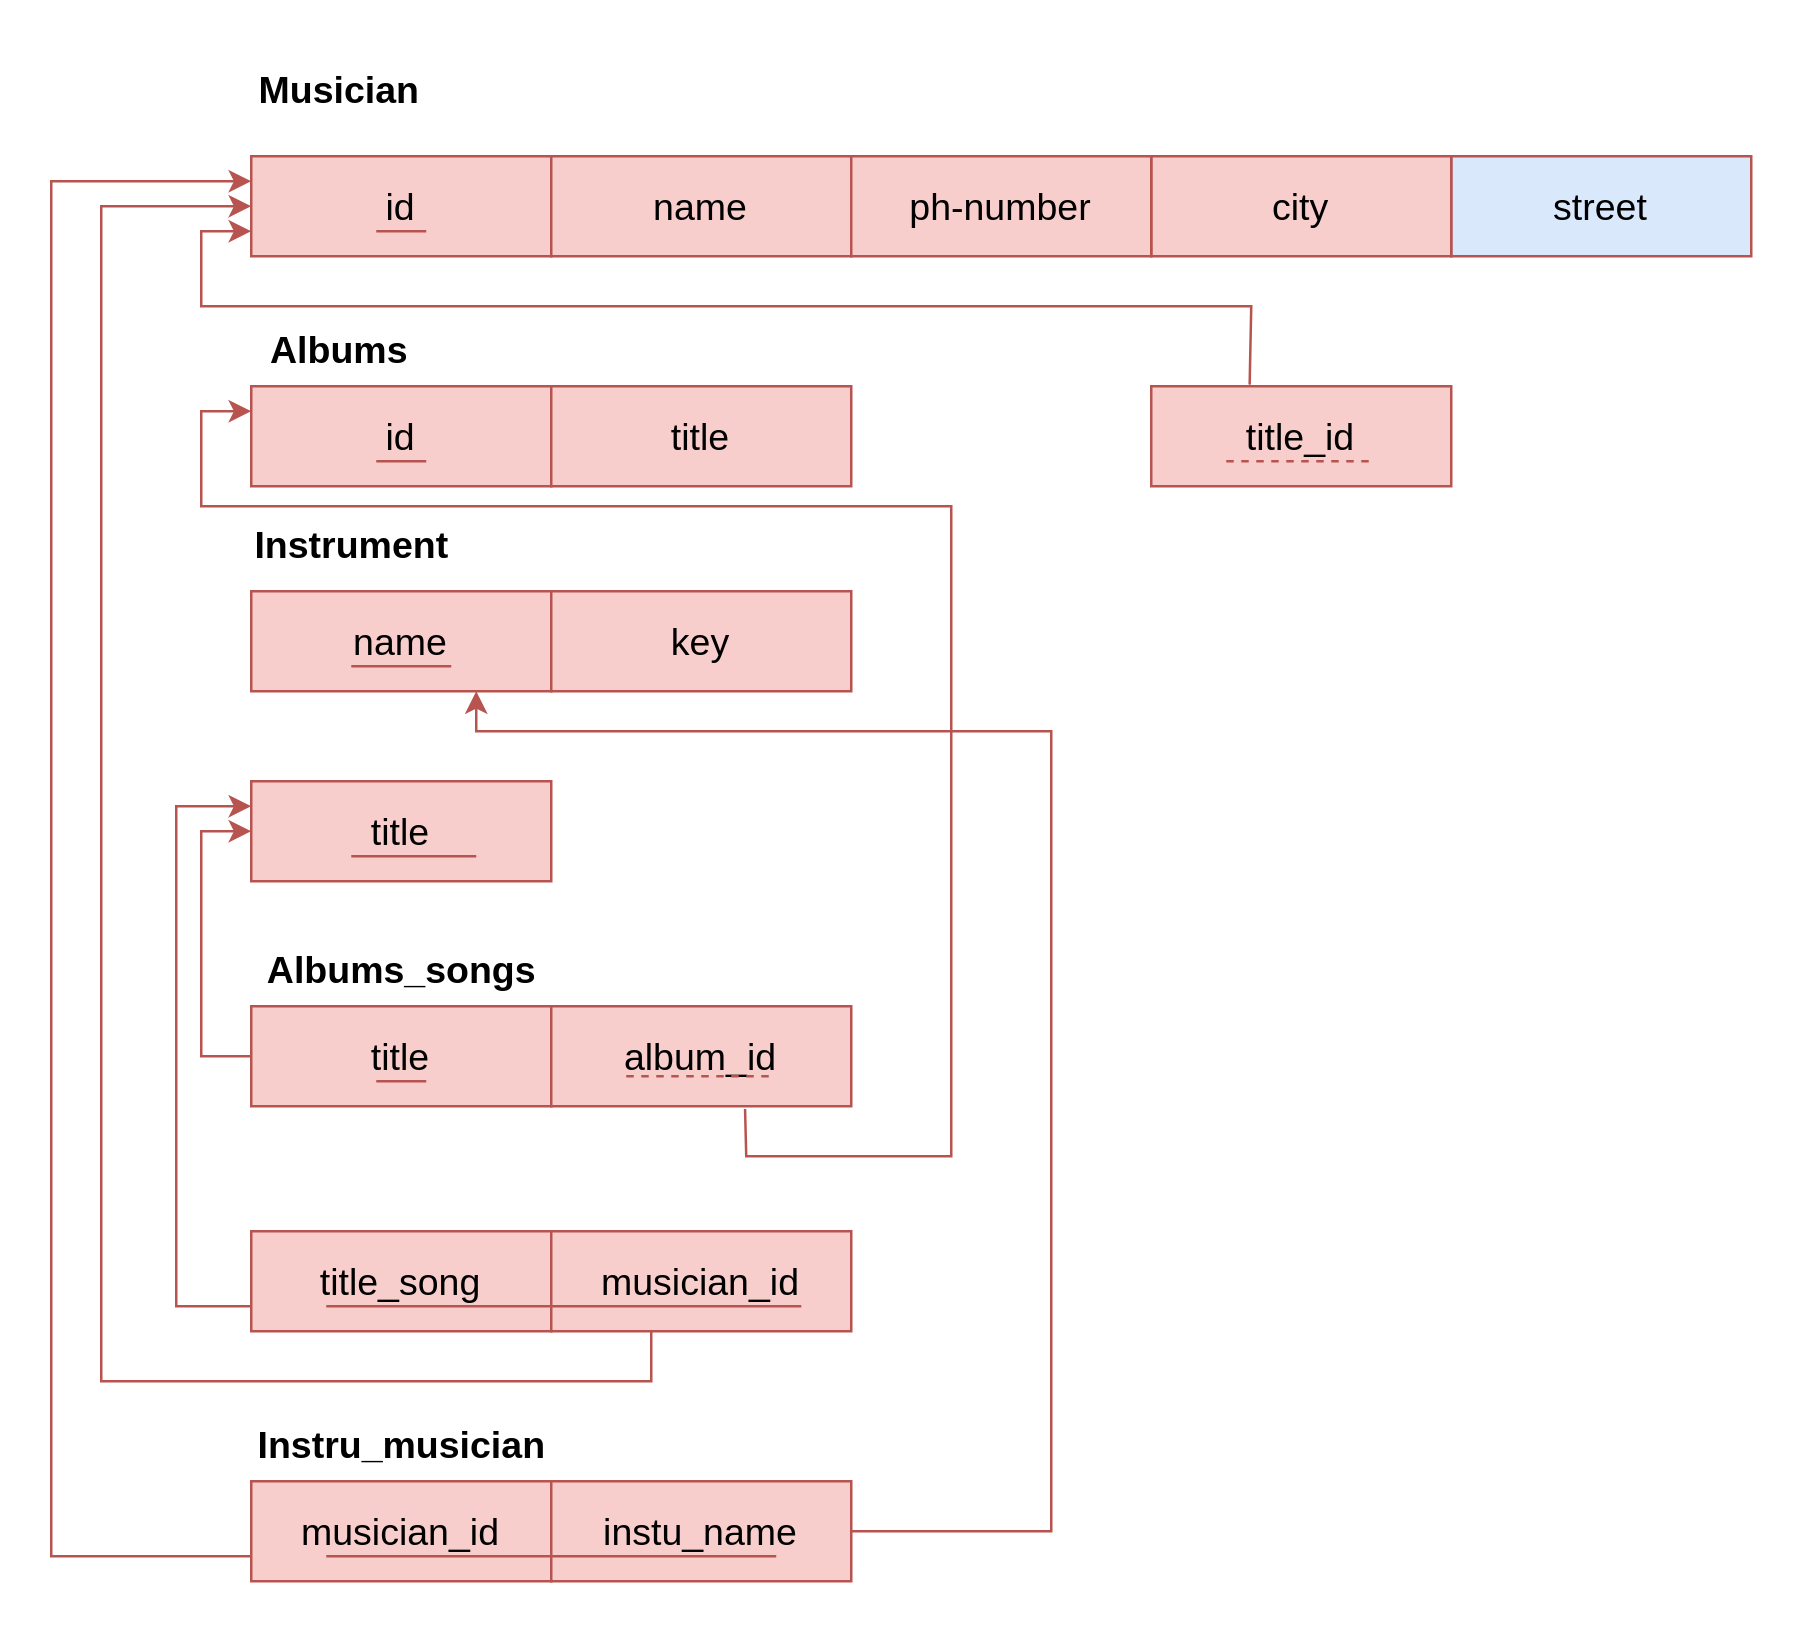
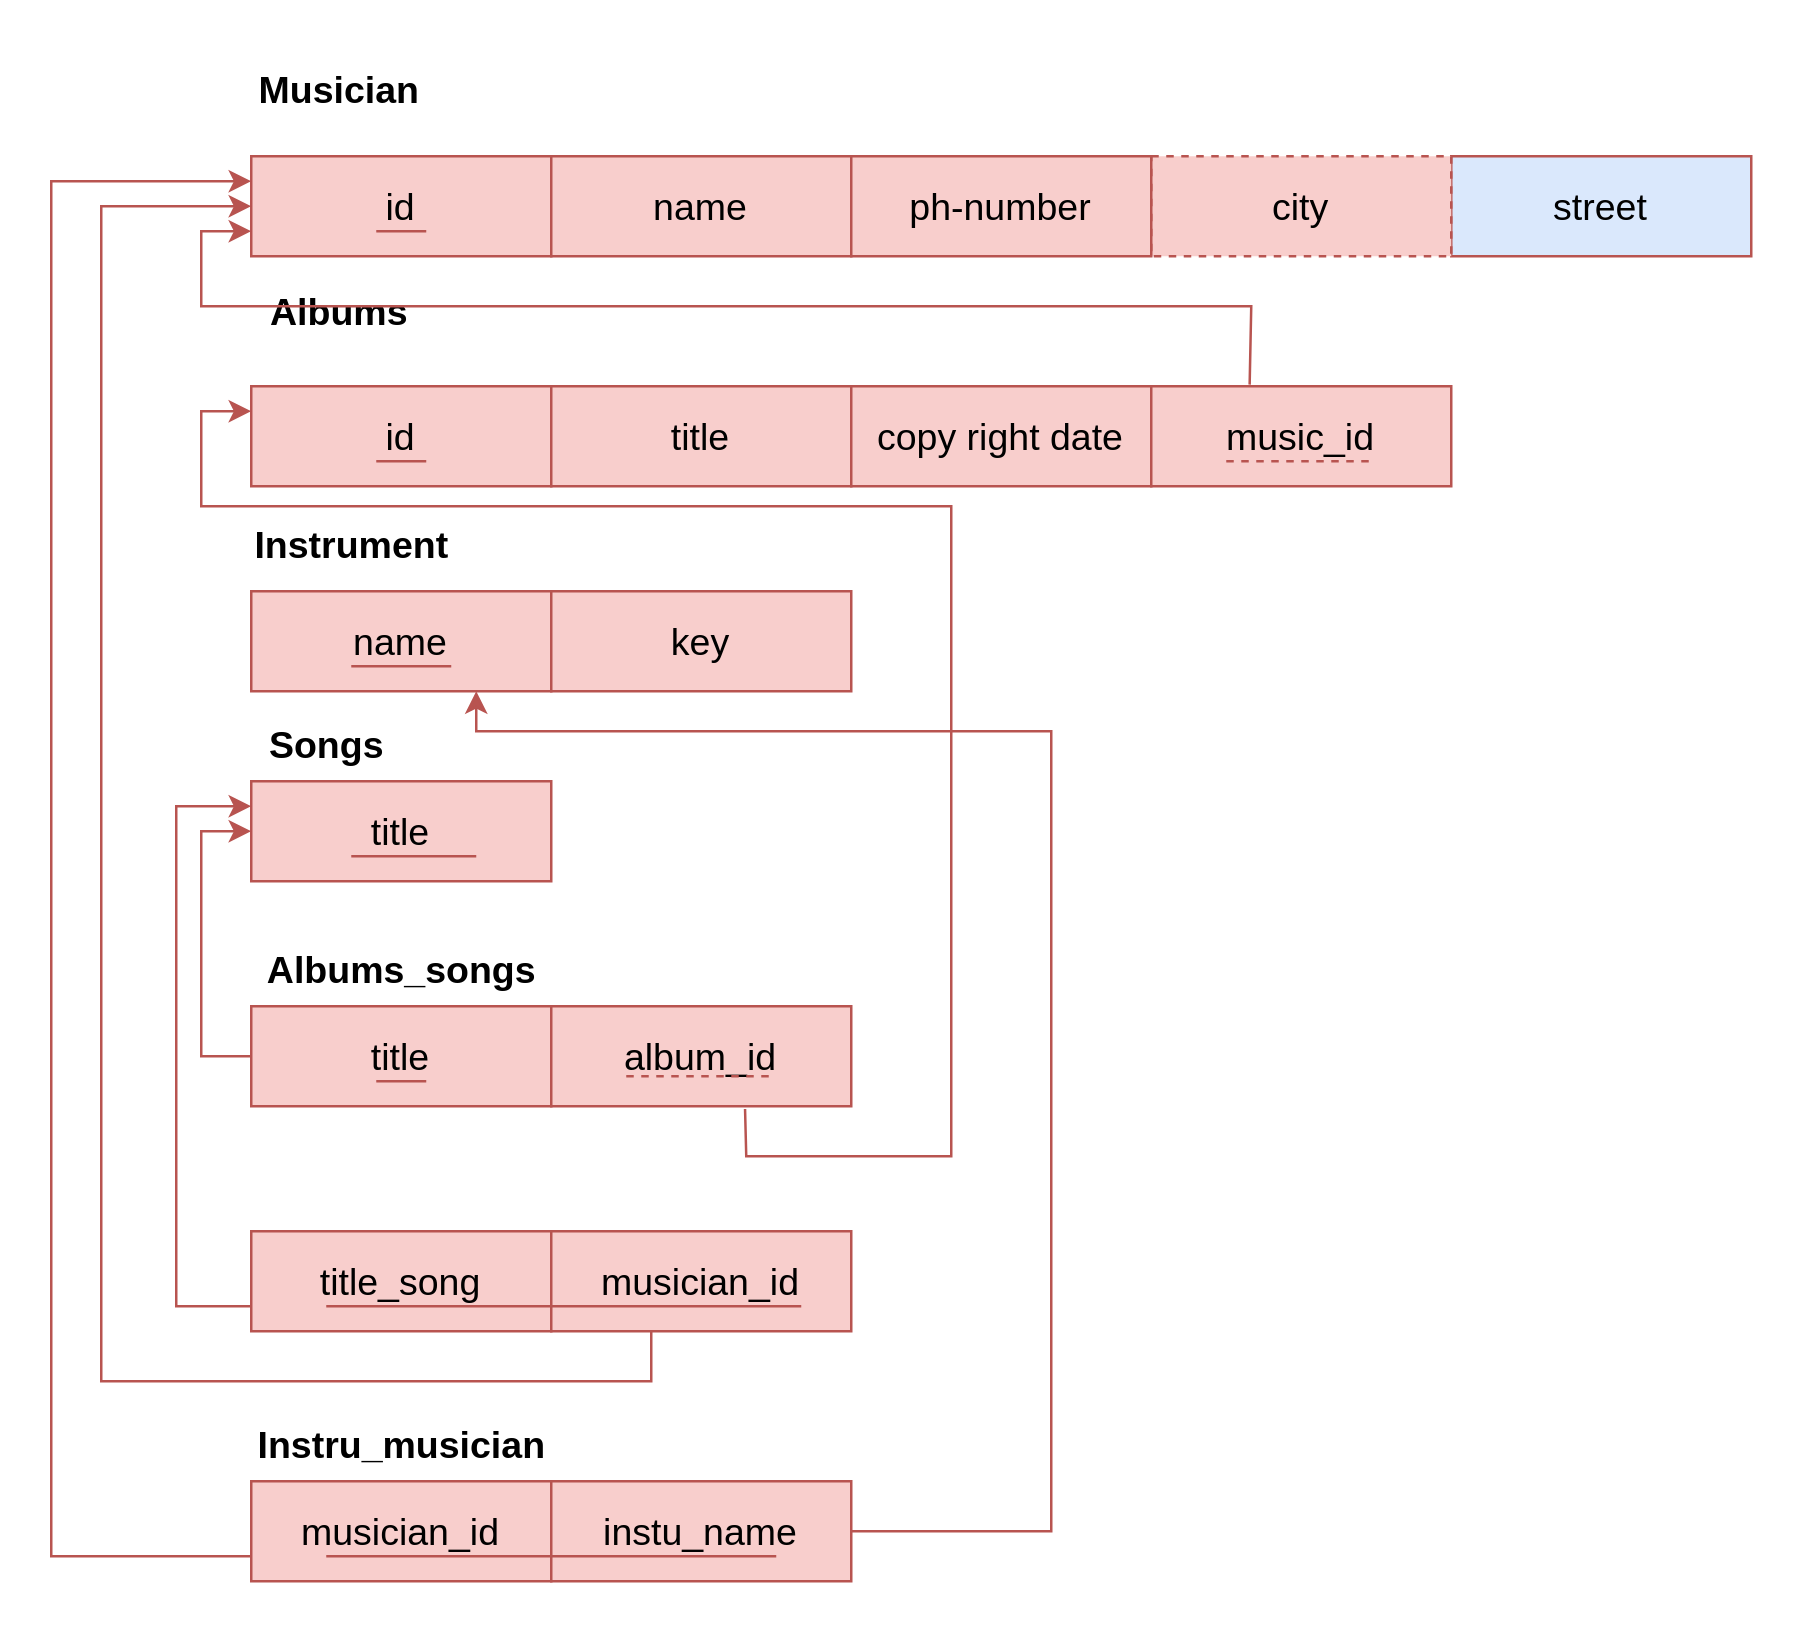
  <mxCell id="0" />
  <mxCell id="1" parent="0" />
  <mxCell id="2" value="id" style="rounded=0;whiteSpace=wrap;html=1;fontSize=15;fillColor=#f8cecc;strokeColor=#b85450;" parent="1" vertex="1"><mxGeometry x="100" y="62" width="120" height="40" as="geometry" /></mxCell>
  <mxCell id="3" value="name" style="rounded=0;whiteSpace=wrap;html=1;fontSize=15;fillColor=#f8cecc;strokeColor=#b85450;" parent="1" vertex="1"><mxGeometry x="220" y="62" width="120" height="40" as="geometry" /></mxCell>
  <mxCell id="4" value="name" style="rounded=0;whiteSpace=wrap;html=1;fontSize=15;fillColor=#f8cecc;strokeColor=#b85450;" parent="1" vertex="1"><mxGeometry x="100" y="236" width="120" height="40" as="geometry" /></mxCell>
  <mxCell id="5" value="street" style="rounded=0;whiteSpace=wrap;html=1;fontSize=15;fillColor=#dae8fc;strokeColor=#b85450;" parent="1" vertex="1"><mxGeometry x="580" y="62" width="120" height="40" as="geometry" /></mxCell>
- <mxCell id="6" value="city" style="rounded=0;whiteSpace=wrap;html=1;fontSize=15;fillColor=#f8cecc;strokeColor=#b85450;" parent="1" vertex="1"><mxGeometry x="460" y="62" width="120" height="40" as="geometry" /></mxCell>
+ <mxCell id="6" value="city" style="rounded=0;whiteSpace=wrap;html=1;fontSize=15;fillColor=#f8cecc;strokeColor=#b85450;dashed=1;" parent="1" vertex="1"><mxGeometry x="460" y="62" width="120" height="40" as="geometry" /></mxCell>
  <mxCell id="7" value="ph-number" style="rounded=0;whiteSpace=wrap;html=1;fontSize=15;fillColor=#f8cecc;strokeColor=#b85450;" parent="1" vertex="1"><mxGeometry x="340" y="62" width="120" height="40" as="geometry" /></mxCell>
  <mxCell id="8" value="Musician" style="text;html=1;align=center;verticalAlign=middle;resizable=0;points=[];autosize=1;fontSize=15;fontStyle=1" parent="1" vertex="1"><mxGeometry x="90" y="20" width="90" height="30" as="geometry" /></mxCell>
  <mxCell id="9" value="" style="endArrow=none;html=1;rounded=0;fontSize=15;fillColor=#f8cecc;strokeColor=#b85450;" parent="1" edge="1"><mxGeometry width="50" height="50" relative="1" as="geometry"><mxPoint x="150" y="92" as="sourcePoint" /><mxPoint x="170" y="92" as="targetPoint" /></mxGeometry></mxCell>
  <mxCell id="10" value="Instrument" style="text;html=1;align=center;verticalAlign=middle;resizable=0;points=[];autosize=1;fontSize=15;fontStyle=1" parent="1" vertex="1"><mxGeometry x="90" y="202" width="100" height="30" as="geometry" /></mxCell>
  <mxCell id="11" value="key" style="rounded=0;whiteSpace=wrap;html=1;fontSize=15;fillColor=#f8cecc;strokeColor=#b85450;" parent="1" vertex="1"><mxGeometry x="220" y="236" width="120" height="40" as="geometry" /></mxCell>
  <mxCell id="12" value="" style="endArrow=none;html=1;rounded=0;fontSize=15;fillColor=#f8cecc;strokeColor=#b85450;" parent="1" edge="1"><mxGeometry width="50" height="50" relative="1" as="geometry"><mxPoint x="140" y="266" as="sourcePoint" /><mxPoint x="180" y="266" as="targetPoint" /></mxGeometry></mxCell>
  <mxCell id="13" value="musician_id" style="rounded=0;whiteSpace=wrap;html=1;fontSize=15;fillColor=#f8cecc;strokeColor=#b85450;" parent="1" vertex="1"><mxGeometry x="100" y="592" width="120" height="40" as="geometry" /></mxCell>
  <mxCell id="14" value="Instru_musician" style="text;html=1;align=center;verticalAlign=middle;resizable=0;points=[];autosize=1;fontSize=15;fontStyle=1" parent="1" vertex="1"><mxGeometry x="90" y="562" width="140" height="30" as="geometry" /></mxCell>
  <mxCell id="15" value="instu_name" style="rounded=0;whiteSpace=wrap;html=1;fontSize=15;fillColor=#f8cecc;strokeColor=#b85450;" parent="1" vertex="1"><mxGeometry x="220" y="592" width="120" height="40" as="geometry" /></mxCell>
  <mxCell id="16" value="" style="endArrow=none;html=1;rounded=0;fontSize=15;fillColor=#f8cecc;strokeColor=#b85450;" parent="1" edge="1"><mxGeometry width="50" height="50" relative="1" as="geometry"><mxPoint x="130" y="622" as="sourcePoint" /><mxPoint x="310" y="622" as="targetPoint" /></mxGeometry></mxCell>
  <mxCell id="17" value="title" style="rounded=0;whiteSpace=wrap;html=1;fontSize=15;fillColor=#f8cecc;strokeColor=#b85450;" parent="1" vertex="1"><mxGeometry x="100" y="312" width="120" height="40" as="geometry" /></mxCell>
+ <mxCell id="18" value="Songs" style="text;html=1;align=center;verticalAlign=middle;resizable=0;points=[];autosize=1;fontSize=15;fontStyle=1" parent="1" vertex="1"><mxGeometry x="95" y="282" width="70" height="30" as="geometry" /></mxCell>
  <mxCell id="19" value="" style="endArrow=none;html=1;rounded=0;fontSize=15;fillColor=#f8cecc;strokeColor=#b85450;" parent="1" edge="1"><mxGeometry width="50" height="50" relative="1" as="geometry"><mxPoint x="140" y="342" as="sourcePoint" /><mxPoint x="190" y="342" as="targetPoint" /></mxGeometry></mxCell>
  <mxCell id="20" value="title_song" style="rounded=0;whiteSpace=wrap;html=1;fontSize=15;fillColor=#f8cecc;strokeColor=#b85450;" parent="1" vertex="1"><mxGeometry x="100" y="492" width="120" height="40" as="geometry" /></mxCell>
  <mxCell id="21" value="musician_id" style="rounded=0;whiteSpace=wrap;html=1;fontSize=15;fillColor=#f8cecc;strokeColor=#b85450;" parent="1" vertex="1"><mxGeometry x="220" y="492" width="120" height="40" as="geometry" /></mxCell>
  <mxCell id="22" value="" style="endArrow=none;html=1;rounded=0;fontSize=15;fillColor=#f8cecc;strokeColor=#b85450;" parent="1" edge="1"><mxGeometry width="50" height="50" relative="1" as="geometry"><mxPoint x="130" y="522" as="sourcePoint" /><mxPoint x="320" y="522" as="targetPoint" /></mxGeometry></mxCell>
  <mxCell id="23" value="" style="endArrow=classic;html=1;rounded=0;entryX=0;entryY=0.25;entryDx=0;entryDy=0;exitX=0;exitY=0.75;exitDx=0;exitDy=0;entryPerimeter=0;fontSize=15;fillColor=#f8cecc;strokeColor=#b85450;" parent="1" source="13" target="2" edge="1"><mxGeometry width="50" height="50" relative="1" as="geometry"><mxPoint x="280" y="672" as="sourcePoint" /><mxPoint x="140" y="532" as="targetPoint" /><Array as="points"><mxPoint x="20" y="622" /><mxPoint x="20" y="72" /></Array></mxGeometry></mxCell>
  <mxCell id="24" value="id" style="rounded=0;whiteSpace=wrap;html=1;fontSize=15;fillColor=#f8cecc;strokeColor=#b85450;" parent="1" vertex="1"><mxGeometry x="100" y="154" width="120" height="40" as="geometry" /></mxCell>
  <mxCell id="25" value="title" style="rounded=0;whiteSpace=wrap;html=1;fontSize=15;fillColor=#f8cecc;strokeColor=#b85450;" parent="1" vertex="1"><mxGeometry x="220" y="154" width="120" height="40" as="geometry" /></mxCell>
+ <mxCell id="26" value="copy right date" style="rounded=0;whiteSpace=wrap;html=1;fontSize=15;fillColor=#f8cecc;strokeColor=#b85450;" parent="1" vertex="1"><mxGeometry x="340" y="154" width="120" height="40" as="geometry" /></mxCell>
  <mxCell id="27" value="" style="endArrow=none;html=1;rounded=0;fontSize=15;fillColor=#f8cecc;strokeColor=#b85450;" parent="1" edge="1"><mxGeometry width="50" height="50" relative="1" as="geometry"><mxPoint x="150" y="184" as="sourcePoint" /><mxPoint x="170" y="184" as="targetPoint" /></mxGeometry></mxCell>
- <mxCell id="28" value="Albums" style="text;html=1;align=center;verticalAlign=middle;resizable=0;points=[];autosize=1;fontSize=15;fontStyle=1" parent="1" vertex="1"><mxGeometry x="95" y="124" width="80" height="30" as="geometry" /></mxCell>
- <mxCell id="29" value="title_id" style="rounded=0;whiteSpace=wrap;html=1;fontSize=15;fillColor=#f8cecc;strokeColor=#b85450;" parent="1" vertex="1"><mxGeometry x="460" y="154" width="120" height="40" as="geometry" /></mxCell>
+ <mxCell id="28" value="Albums" style="text;html=1;align=center;verticalAlign=middle;resizable=0;points=[];autosize=1;fontSize=15;fontStyle=1" parent="1" vertex="1"><mxGeometry x="95" y="109" width="80" height="30" as="geometry" /></mxCell>
+ <mxCell id="29" value="music_id" style="rounded=0;whiteSpace=wrap;html=1;fontSize=15;fillColor=#f8cecc;strokeColor=#b85450;" parent="1" vertex="1"><mxGeometry x="460" y="154" width="120" height="40" as="geometry" /></mxCell>
  <mxCell id="30" value="" style="endArrow=none;dashed=1;html=1;rounded=0;fontSize=15;fillColor=#f8cecc;strokeColor=#b85450;" parent="1" edge="1"><mxGeometry width="50" height="50" relative="1" as="geometry"><mxPoint x="490" y="184" as="sourcePoint" /><mxPoint x="550" y="184" as="targetPoint" /></mxGeometry></mxCell>
  <mxCell id="31" value="" style="endArrow=classic;html=1;rounded=0;entryX=0;entryY=0.75;entryDx=0;entryDy=0;exitX=0.328;exitY=-0.016;exitDx=0;exitDy=0;exitPerimeter=0;fontSize=15;fillColor=#f8cecc;strokeColor=#b85450;" parent="1" source="29" target="2" edge="1"><mxGeometry width="50" height="50" relative="1" as="geometry"><mxPoint x="500" y="342" as="sourcePoint" /><mxPoint x="550" y="552" as="targetPoint" /><Array as="points"><mxPoint x="500" y="122" /><mxPoint x="280" y="122" /><mxPoint x="80" y="122" /><mxPoint x="80" y="92" /></Array></mxGeometry></mxCell>
  <mxCell id="32" value="title" style="rounded=0;whiteSpace=wrap;html=1;fontSize=15;fillColor=#f8cecc;strokeColor=#b85450;" parent="1" vertex="1"><mxGeometry x="100" y="402" width="120" height="40" as="geometry" /></mxCell>
  <mxCell id="33" value="album_id" style="rounded=0;whiteSpace=wrap;html=1;fontSize=15;fillColor=#f8cecc;strokeColor=#b85450;" parent="1" vertex="1"><mxGeometry x="220" y="402" width="120" height="40" as="geometry" /></mxCell>
  <mxCell id="34" value="" style="endArrow=none;html=1;rounded=0;fontSize=15;fillColor=#f8cecc;strokeColor=#b85450;" parent="1" edge="1"><mxGeometry width="50" height="50" relative="1" as="geometry"><mxPoint x="150" y="432" as="sourcePoint" /><mxPoint x="170" y="432" as="targetPoint" /></mxGeometry></mxCell>
  <mxCell id="35" value="Albums_songs" style="text;html=1;align=center;verticalAlign=middle;resizable=0;points=[];autosize=1;fontSize=15;fontStyle=1" parent="1" vertex="1"><mxGeometry x="95" y="372" width="130" height="30" as="geometry" /></mxCell>
  <mxCell id="36" value="" style="endArrow=none;dashed=1;html=1;rounded=0;fontSize=15;fillColor=#f8cecc;strokeColor=#b85450;" parent="1" edge="1"><mxGeometry width="50" height="50" relative="1" as="geometry"><mxPoint x="250" y="430" as="sourcePoint" /><mxPoint x="310" y="430" as="targetPoint" /></mxGeometry></mxCell>
  <mxCell id="37" value="" style="endArrow=classic;html=1;rounded=0;entryX=0.75;entryY=1;entryDx=0;entryDy=0;exitX=1;exitY=0.5;exitDx=0;exitDy=0;fontSize=15;fillColor=#f8cecc;strokeColor=#b85450;" parent="1" source="15" target="4" edge="1"><mxGeometry width="50" height="50" relative="1" as="geometry"><mxPoint x="320" y="592" as="sourcePoint" /><mxPoint x="90" y="163" as="targetPoint" /><Array as="points"><mxPoint x="420" y="612" /><mxPoint x="420" y="462" /><mxPoint x="420" y="292" /><mxPoint x="410" y="292" /><mxPoint x="190" y="292" /></Array></mxGeometry></mxCell>
  <mxCell id="38" value="" style="endArrow=classic;html=1;rounded=0;entryX=0;entryY=0.5;entryDx=0;entryDy=0;fontSize=15;fillColor=#f8cecc;strokeColor=#b85450;" parent="1" target="17" edge="1"><mxGeometry width="50" height="50" relative="1" as="geometry"><mxPoint x="100" y="422" as="sourcePoint" /><mxPoint x="150" y="372" as="targetPoint" /><Array as="points"><mxPoint x="80" y="422" /><mxPoint x="80" y="332" /></Array></mxGeometry></mxCell>
  <mxCell id="39" value="" style="endArrow=classic;html=1;rounded=0;entryX=0;entryY=0.5;entryDx=0;entryDy=0;fontSize=15;fillColor=#f8cecc;strokeColor=#b85450;" parent="1" target="2" edge="1"><mxGeometry width="50" height="50" relative="1" as="geometry"><mxPoint x="260" y="532" as="sourcePoint" /><mxPoint x="60" y="79.196" as="targetPoint" /><Array as="points"><mxPoint x="260" y="552" /><mxPoint x="40" y="552" /><mxPoint x="40" y="82" /></Array></mxGeometry></mxCell>
  <mxCell id="40" value="" style="endArrow=classic;html=1;rounded=0;exitX=0.646;exitY=1.027;exitDx=0;exitDy=0;exitPerimeter=0;entryX=0;entryY=0.25;entryDx=0;entryDy=0;fontSize=15;fillColor=#f8cecc;strokeColor=#b85450;" parent="1" source="33" target="24" edge="1"><mxGeometry width="50" height="50" relative="1" as="geometry"><mxPoint x="390" y="392" as="sourcePoint" /><mxPoint x="80" y="172" as="targetPoint" /><Array as="points"><mxPoint x="298" y="462" /><mxPoint x="380" y="462" /><mxPoint x="380" y="302" /><mxPoint x="380" y="202" /><mxPoint x="80" y="202" /><mxPoint x="80" y="164" /></Array></mxGeometry></mxCell>
  <mxCell id="41" value="" style="endArrow=classic;html=1;rounded=0;entryX=0;entryY=0.25;entryDx=0;entryDy=0;exitX=0;exitY=0.75;exitDx=0;exitDy=0;fontSize=15;fillColor=#f8cecc;strokeColor=#b85450;" parent="1" source="20" target="17" edge="1"><mxGeometry width="50" height="50" relative="1" as="geometry"><mxPoint x="140" y="532" as="sourcePoint" /><mxPoint x="190" y="482" as="targetPoint" /><Array as="points"><mxPoint x="70" y="522" /><mxPoint x="70" y="322" /></Array></mxGeometry></mxCell>
